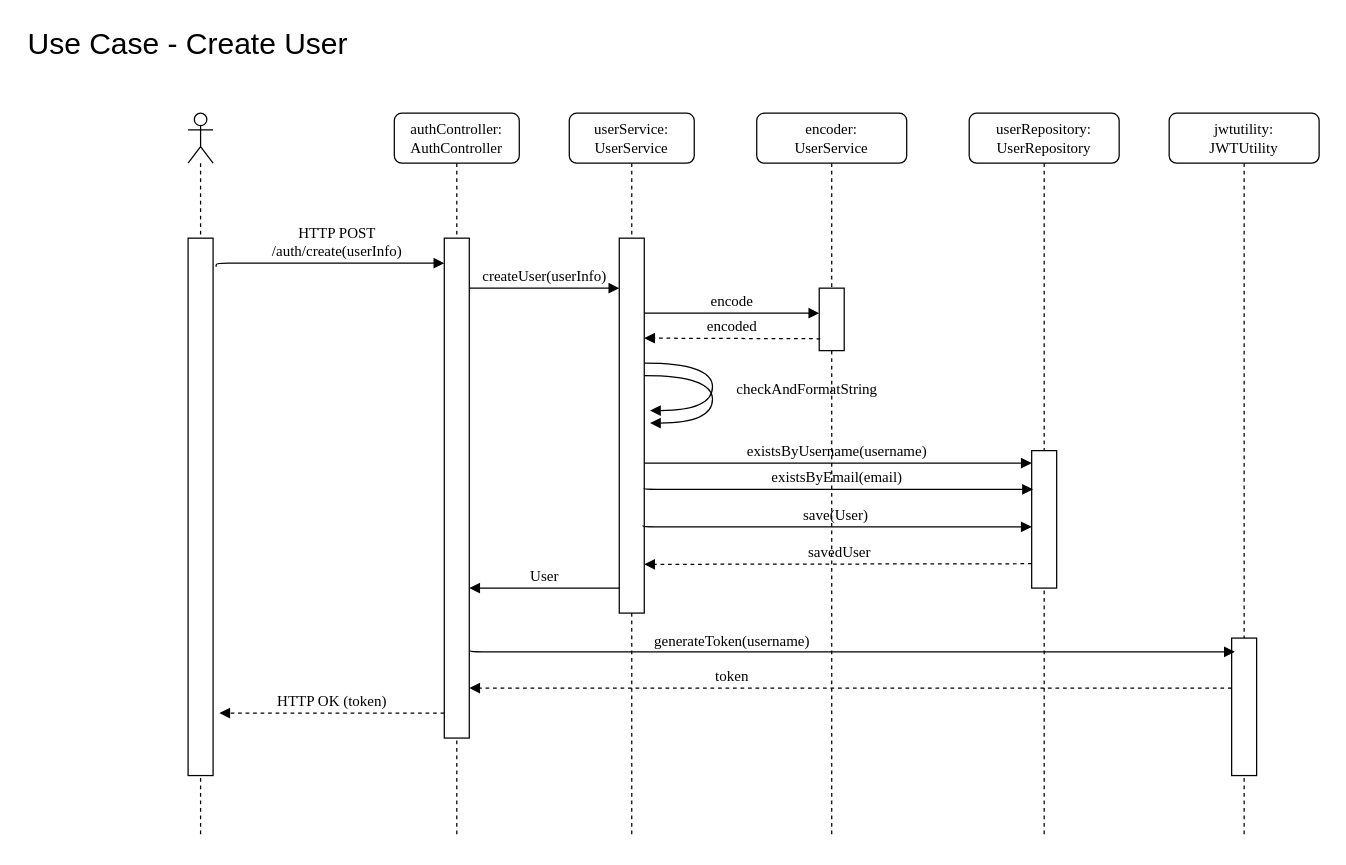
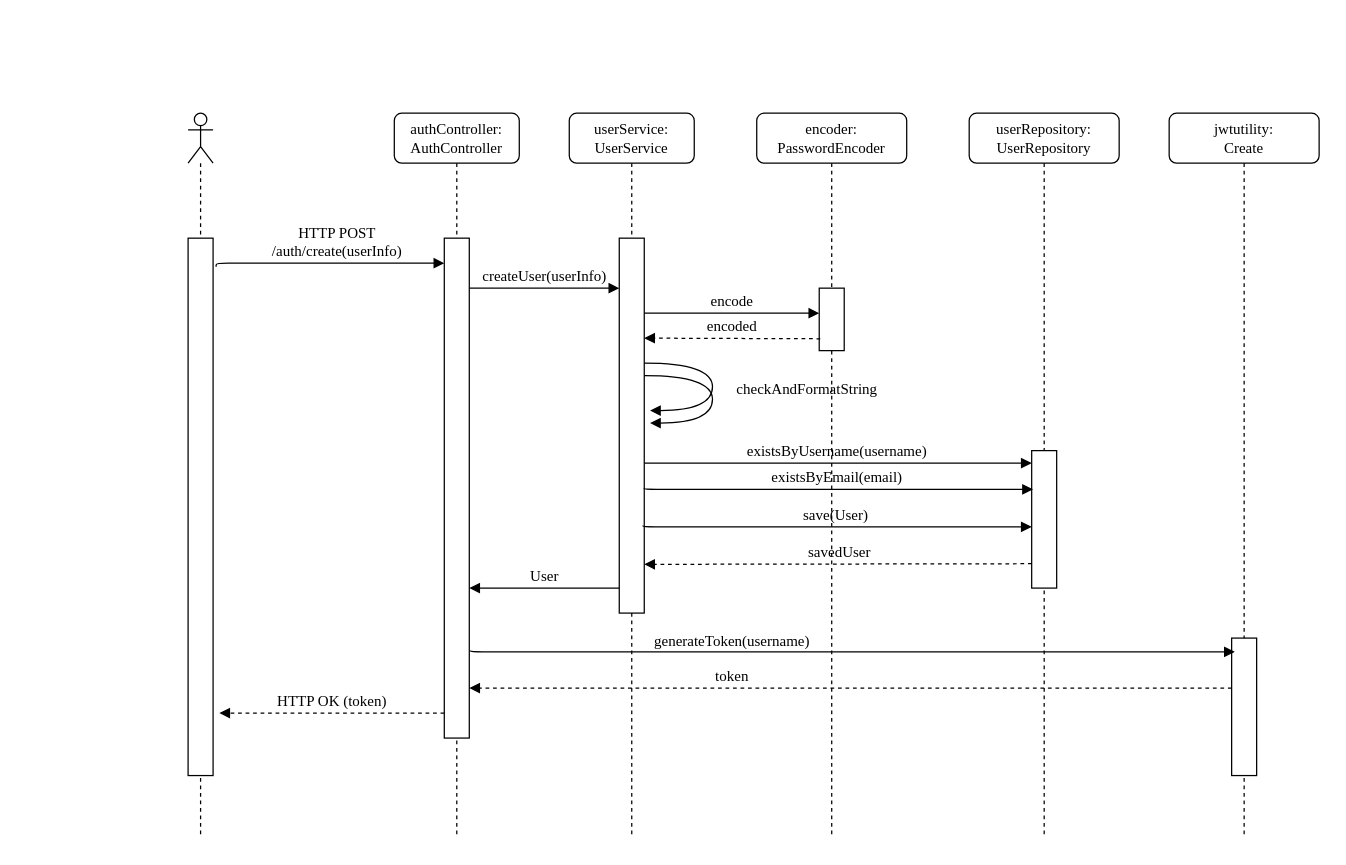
  <mxCell id="0" />
  <mxCell id="1" parent="0" />
  <mxCell id="2" value="userService:&lt;div&gt;UserService&lt;/div&gt;" style="shape=umlLifeline;perimeter=lifelinePerimeter;whiteSpace=wrap;html=1;container=1;collapsible=0;recursiveResize=0;outlineConnect=0;rounded=1;shadow=0;comic=0;labelBackgroundColor=none;strokeWidth=1;fontFamily=Verdana;fontSize=12;align=center;" parent="1" vertex="1"><mxGeometry x="455" y="90" width="100" height="580" as="geometry" /></mxCell>
  <mxCell id="3" value="" style="html=1;points=[];perimeter=orthogonalPerimeter;rounded=0;shadow=0;comic=0;labelBackgroundColor=none;strokeWidth=1;fontFamily=Verdana;fontSize=12;align=center;" parent="2" vertex="1"><mxGeometry x="40" y="100" width="20" height="300" as="geometry" /></mxCell>
  <mxCell id="4" value="encode" style="html=1;verticalAlign=bottom;endArrow=block;labelBackgroundColor=none;fontFamily=Verdana;fontSize=12;edgeStyle=elbowEdgeStyle;elbow=vertical;" parent="2" edge="1"><mxGeometry x="-0.005" relative="1" as="geometry"><mxPoint x="60" y="160" as="sourcePoint" /><mxPoint x="200" y="160" as="targetPoint" /><mxPoint as="offset" /></mxGeometry></mxCell>
- <mxCell id="5" value="encoder:&lt;div&gt;UserService&lt;/div&gt;" style="shape=umlLifeline;perimeter=lifelinePerimeter;whiteSpace=wrap;html=1;container=1;collapsible=0;recursiveResize=0;outlineConnect=0;rounded=1;shadow=0;comic=0;labelBackgroundColor=none;strokeWidth=1;fontFamily=Verdana;fontSize=12;align=center;" parent="1" vertex="1"><mxGeometry x="605" y="90" width="120" height="580" as="geometry" /></mxCell>
+ <mxCell id="5" value="encoder:&lt;div&gt;PasswordEncoder&lt;/div&gt;" style="shape=umlLifeline;perimeter=lifelinePerimeter;whiteSpace=wrap;html=1;container=1;collapsible=0;recursiveResize=0;outlineConnect=0;rounded=1;shadow=0;comic=0;labelBackgroundColor=none;strokeWidth=1;fontFamily=Verdana;fontSize=12;align=center;" parent="1" vertex="1"><mxGeometry x="605" y="90" width="120" height="580" as="geometry" /></mxCell>
  <mxCell id="6" value="" style="html=1;points=[];perimeter=orthogonalPerimeter;rounded=0;shadow=0;comic=0;labelBackgroundColor=none;strokeWidth=1;fontFamily=Verdana;fontSize=12;align=center;" parent="5" vertex="1"><mxGeometry x="50" y="140" width="20" height="50" as="geometry" /></mxCell>
  <mxCell id="7" value="save(User)" style="html=1;verticalAlign=bottom;endArrow=block;labelBackgroundColor=none;fontFamily=Verdana;fontSize=12;edgeStyle=elbowEdgeStyle;elbow=vertical;entryX=0.042;entryY=0.21;entryDx=0;entryDy=0;entryPerimeter=0;" parent="5" edge="1"><mxGeometry x="-0.006" relative="1" as="geometry"><mxPoint x="-91" y="330" as="sourcePoint" /><mxPoint x="220" y="331" as="targetPoint" /><mxPoint as="offset" /></mxGeometry></mxCell>
  <mxCell id="8" value="authController:&lt;div&gt;AuthController&lt;/div&gt;" style="shape=umlLifeline;perimeter=lifelinePerimeter;whiteSpace=wrap;html=1;container=1;collapsible=0;recursiveResize=0;outlineConnect=0;rounded=1;shadow=0;comic=0;labelBackgroundColor=none;strokeWidth=1;fontFamily=Verdana;fontSize=12;align=center;" parent="1" vertex="1"><mxGeometry x="315" y="90" width="100" height="580" as="geometry" /></mxCell>
  <mxCell id="9" value="" style="html=1;points=[];perimeter=orthogonalPerimeter;rounded=0;shadow=0;comic=0;labelBackgroundColor=none;strokeWidth=1;fontFamily=Verdana;fontSize=12;align=center;" parent="8" vertex="1"><mxGeometry x="40" y="100" width="20" height="400" as="geometry" /></mxCell>
  <mxCell id="10" value="createUser(userInfo)" style="html=1;verticalAlign=bottom;endArrow=block;labelBackgroundColor=none;fontFamily=Verdana;fontSize=12;edgeStyle=elbowEdgeStyle;elbow=vertical;" parent="8" edge="1"><mxGeometry x="-0.005" relative="1" as="geometry"><mxPoint x="60" y="140" as="sourcePoint" /><mxPoint x="180" y="140" as="targetPoint" /><mxPoint as="offset" /></mxGeometry></mxCell>
  <mxCell id="11" value="checkAndFormatString" style="html=1;verticalAlign=bottom;endArrow=block;labelBackgroundColor=none;fontFamily=Verdana;fontSize=12;elbow=vertical;edgeStyle=orthogonalEdgeStyle;curved=1;entryX=1;entryY=0.286;entryPerimeter=0;exitX=1.038;exitY=0.345;exitPerimeter=0;" parent="1" edge="1"><mxGeometry x="0.187" y="75" relative="1" as="geometry"><mxPoint x="515" y="290.02" as="sourcePoint" /><mxPoint x="519.62" y="327.94" as="targetPoint" /><Array as="points"><mxPoint x="569.62" y="289.92" /><mxPoint x="569.62" y="327.92" /></Array><mxPoint as="offset" /></mxGeometry></mxCell>
  <mxCell id="12" value="HTTP POST&lt;div&gt;/auth/create(userInfo)&lt;/div&gt;" style="html=1;verticalAlign=bottom;endArrow=block;labelBackgroundColor=none;fontFamily=Verdana;fontSize=12;edgeStyle=elbowEdgeStyle;elbow=vertical;exitX=1.121;exitY=0.053;exitDx=0;exitDy=0;exitPerimeter=0;" parent="1" edge="1" source="28"><mxGeometry x="0.07" relative="1" as="geometry"><mxPoint x="200" y="210" as="sourcePoint" /><mxPoint x="355" y="210" as="targetPoint" /><mxPoint as="offset" /><Array as="points"><mxPoint x="260" y="210" /></Array></mxGeometry></mxCell>
  <mxCell id="13" value="User" style="html=1;verticalAlign=bottom;endArrow=block;labelBackgroundColor=none;fontFamily=Verdana;fontSize=12;edgeStyle=elbowEdgeStyle;elbow=vertical;" parent="1" edge="1"><mxGeometry x="-0.006" relative="1" as="geometry"><mxPoint x="495" y="470" as="sourcePoint" /><mxPoint x="375" y="470" as="targetPoint" /><mxPoint as="offset" /></mxGeometry></mxCell>
- <mxCell id="14" value="&lt;font style=&quot;font-size: 24px;&quot;&gt;Use Case - Create User&lt;/font&gt;" style="text;html=1;align=left;verticalAlign=middle;whiteSpace=wrap;rounded=0;" parent="1" vertex="1"><mxGeometry x="20" y="20" width="330" height="30" as="geometry" /></mxCell>
  <mxCell id="15" value="" style="html=1;verticalAlign=bottom;endArrow=block;labelBackgroundColor=none;fontFamily=Verdana;fontSize=12;elbow=vertical;edgeStyle=orthogonalEdgeStyle;curved=1;entryX=1;entryY=0.286;entryPerimeter=0;exitX=1.038;exitY=0.345;exitPerimeter=0;" parent="1" edge="1"><mxGeometry x="-0.234" y="18" relative="1" as="geometry"><mxPoint x="515" y="300.02" as="sourcePoint" /><mxPoint x="519.62" y="337.94" as="targetPoint" /><Array as="points"><mxPoint x="569.62" y="299.92" /><mxPoint x="569.62" y="337.92" /></Array><mxPoint x="-3" y="-10" as="offset" /></mxGeometry></mxCell>
  <mxCell id="16" value="encoded" style="html=1;verticalAlign=bottom;endArrow=block;labelBackgroundColor=none;fontFamily=Verdana;fontSize=12;edgeStyle=elbowEdgeStyle;elbow=vertical;exitX=0.042;exitY=0.81;exitDx=0;exitDy=0;exitPerimeter=0;dashed=1;" parent="1" source="6" edge="1"><mxGeometry relative="1" as="geometry"><mxPoint x="645" y="271" as="sourcePoint" /><mxPoint x="515" y="270" as="targetPoint" /><mxPoint as="offset" /></mxGeometry></mxCell>
  <mxCell id="17" value="userRepository:&lt;div&gt;UserRepository&lt;/div&gt;" style="shape=umlLifeline;perimeter=lifelinePerimeter;whiteSpace=wrap;html=1;container=1;collapsible=0;recursiveResize=0;outlineConnect=0;rounded=1;shadow=0;comic=0;labelBackgroundColor=none;strokeWidth=1;fontFamily=Verdana;fontSize=12;align=center;" parent="1" vertex="1"><mxGeometry x="775" y="90" width="120" height="580" as="geometry" /></mxCell>
  <mxCell id="18" value="" style="html=1;points=[];perimeter=orthogonalPerimeter;rounded=0;shadow=0;comic=0;labelBackgroundColor=none;strokeWidth=1;fontFamily=Verdana;fontSize=12;align=center;" parent="17" vertex="1"><mxGeometry x="50" y="270" width="20" height="110" as="geometry" /></mxCell>
  <mxCell id="19" value="existsByUsername(username)" style="html=1;verticalAlign=bottom;endArrow=block;labelBackgroundColor=none;fontFamily=Verdana;fontSize=12;edgeStyle=elbowEdgeStyle;elbow=vertical;" parent="17" edge="1"><mxGeometry x="-0.005" relative="1" as="geometry"><mxPoint x="-260" y="280" as="sourcePoint" /><mxPoint x="50" y="280" as="targetPoint" /><mxPoint as="offset" /></mxGeometry></mxCell>
  <mxCell id="20" value="savedUser" style="html=1;verticalAlign=bottom;endArrow=block;labelBackgroundColor=none;fontFamily=Verdana;fontSize=12;edgeStyle=elbowEdgeStyle;elbow=vertical;exitX=0.042;exitY=0.81;exitDx=0;exitDy=0;exitPerimeter=0;dashed=1;" parent="17" edge="1"><mxGeometry relative="1" as="geometry"><mxPoint x="50" y="360.5" as="sourcePoint" /><mxPoint x="-260" y="361" as="targetPoint" /><mxPoint as="offset" /></mxGeometry></mxCell>
  <mxCell id="21" value="existsByEmail(email)" style="html=1;verticalAlign=bottom;endArrow=block;labelBackgroundColor=none;fontFamily=Verdana;fontSize=12;edgeStyle=elbowEdgeStyle;elbow=vertical;entryX=0.042;entryY=0.21;entryDx=0;entryDy=0;entryPerimeter=0;" parent="1" edge="1"><mxGeometry x="-0.006" relative="1" as="geometry"><mxPoint x="515" y="390" as="sourcePoint" /><mxPoint x="826" y="391" as="targetPoint" /><mxPoint as="offset" /></mxGeometry></mxCell>
- <mxCell id="22" value="jwtutility:&lt;div&gt;JWTUtility&lt;/div&gt;" style="shape=umlLifeline;perimeter=lifelinePerimeter;whiteSpace=wrap;html=1;container=1;collapsible=0;recursiveResize=0;outlineConnect=0;rounded=1;shadow=0;comic=0;labelBackgroundColor=none;strokeWidth=1;fontFamily=Verdana;fontSize=12;align=center;" parent="1" vertex="1"><mxGeometry x="935" y="90" width="120" height="580" as="geometry" /></mxCell>
+ <mxCell id="22" value="jwtutility:&lt;div&gt;Create&lt;/div&gt;" style="shape=umlLifeline;perimeter=lifelinePerimeter;whiteSpace=wrap;html=1;container=1;collapsible=0;recursiveResize=0;outlineConnect=0;rounded=1;shadow=0;comic=0;labelBackgroundColor=none;strokeWidth=1;fontFamily=Verdana;fontSize=12;align=center;" parent="1" vertex="1"><mxGeometry x="935" y="90" width="120" height="580" as="geometry" /></mxCell>
  <mxCell id="23" value="" style="html=1;points=[];perimeter=orthogonalPerimeter;rounded=0;shadow=0;comic=0;labelBackgroundColor=none;strokeWidth=1;fontFamily=Verdana;fontSize=12;align=center;" parent="22" vertex="1"><mxGeometry x="50" y="420" width="20" height="110" as="geometry" /></mxCell>
  <mxCell id="24" value="generateToken(username)" style="html=1;verticalAlign=bottom;endArrow=block;labelBackgroundColor=none;fontFamily=Verdana;fontSize=12;edgeStyle=elbowEdgeStyle;elbow=vertical;entryX=0.125;entryY=0.103;entryDx=0;entryDy=0;entryPerimeter=0;" parent="22" target="23" edge="1"><mxGeometry x="-0.316" y="-1" relative="1" as="geometry"><mxPoint x="-559" y="430" as="sourcePoint" /><mxPoint x="50" y="440.33" as="targetPoint" /><mxPoint as="offset" /></mxGeometry></mxCell>
  <mxCell id="25" value="token" style="html=1;verticalAlign=bottom;endArrow=block;labelBackgroundColor=none;fontFamily=Verdana;fontSize=12;edgeStyle=elbowEdgeStyle;elbow=vertical;exitX=0.042;exitY=0.81;exitDx=0;exitDy=0;exitPerimeter=0;dashed=1;" parent="1" edge="1"><mxGeometry x="0.311" relative="1" as="geometry"><mxPoint x="985" y="550" as="sourcePoint" /><mxPoint x="375" y="550" as="targetPoint" /><mxPoint as="offset" /></mxGeometry></mxCell>
  <mxCell id="26" value="HTTP OK (token)" style="html=1;verticalAlign=bottom;endArrow=block;labelBackgroundColor=none;fontFamily=Verdana;fontSize=12;edgeStyle=elbowEdgeStyle;elbow=horizontal;exitX=0.042;exitY=0.81;exitDx=0;exitDy=0;exitPerimeter=0;dashed=1;" parent="1" edge="1"><mxGeometry relative="1" as="geometry"><mxPoint x="355" y="570" as="sourcePoint" /><mxPoint x="175" y="570" as="targetPoint" /><mxPoint as="offset" /></mxGeometry></mxCell>
  <mxCell id="27" value="" style="shape=umlLifeline;perimeter=lifelinePerimeter;whiteSpace=wrap;html=1;container=1;dropTarget=0;collapsible=0;recursiveResize=0;outlineConnect=0;portConstraint=eastwest;newEdgeStyle={&quot;curved&quot;:0,&quot;rounded&quot;:0};participant=umlActor;" vertex="1" parent="1"><mxGeometry x="150" y="90" width="20" height="580" as="geometry" /></mxCell>
  <mxCell id="28" value="" style="html=1;points=[];perimeter=orthogonalPerimeter;rounded=0;shadow=0;comic=0;labelBackgroundColor=none;strokeWidth=1;fontFamily=Verdana;fontSize=12;align=center;" vertex="1" parent="1"><mxGeometry x="150" y="190" width="20" height="430" as="geometry" /></mxCell>
